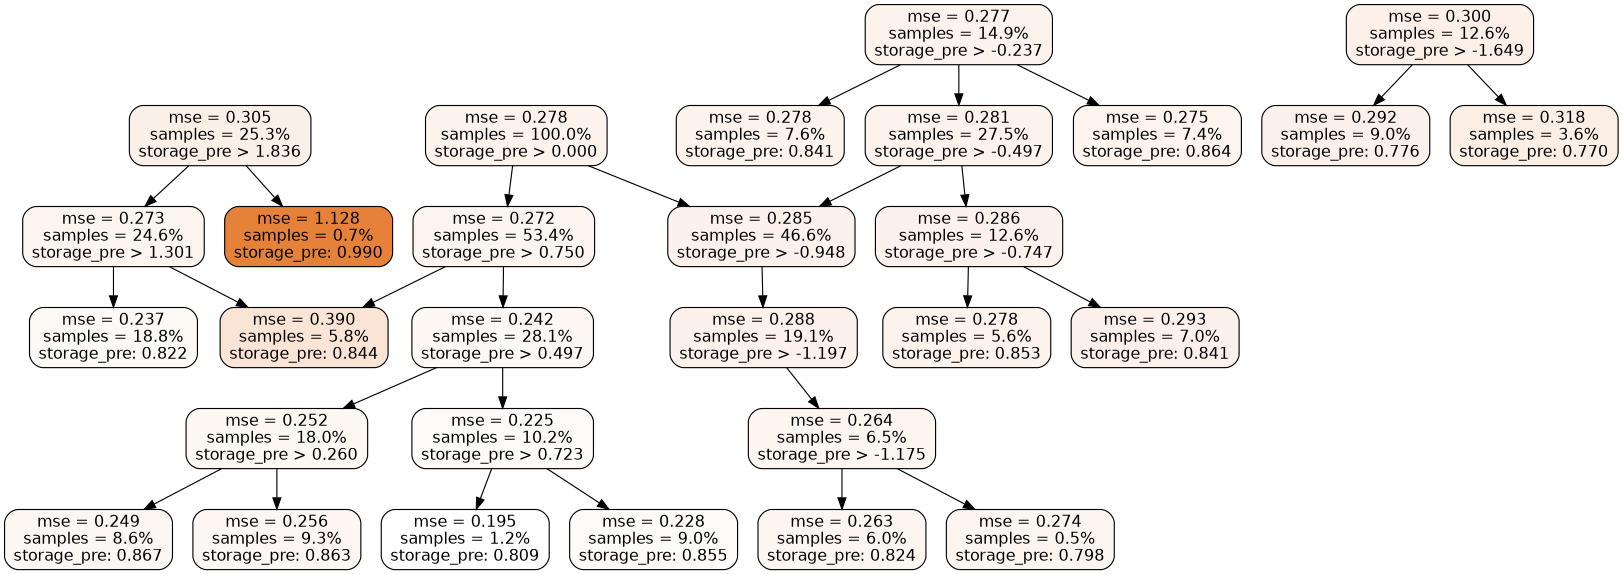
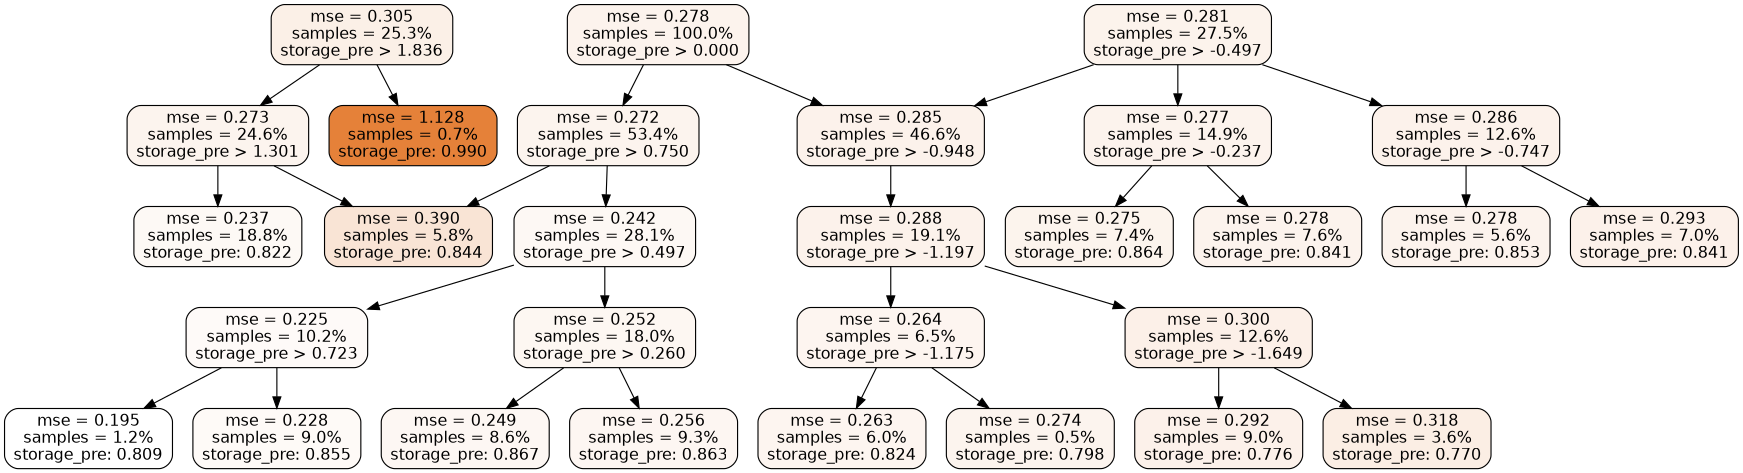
  digraph {
    node [color=black fillcolor="#fcf3ed" fontname=helvetica shape=rectangle style="filled, rounded"]
    edge [fontname=helvetica]
    n1 [label="mse = 0.278\nsamples = 100.0%\nstorage_pre > 0.000"]
    n2 [fillcolor="#fcf4ee" label="mse = 0.272\nsamples = 53.4%\nstorage_pre > 0.750"]
    n3 [fillcolor="#fcf2eb" label="mse = 0.285\nsamples = 46.6%\nstorage_pre > -0.948"]
    n4 [fillcolor="#fdf8f4" label="mse = 0.242\nsamples = 28.1%\nstorage_pre > 0.497"]
    n5 [fillcolor="#f9e4d5" label="mse = 0.390\nsamples = 5.8%\nstorage_pre: 0.844"]
    n6 [fillcolor="#fcf2eb" label="mse = 0.288\nsamples = 19.1%\nstorage_pre > -1.197"]
    n7 [fillcolor="#fefaf8" label="mse = 0.225\nsamples = 10.2%\nstorage_pre > 0.723"]
    n8 [fillcolor="#fdf7f2" label="mse = 0.252\nsamples = 18.0%\nstorage_pre > 0.260"]
    n9 [fillcolor="#fbf0e7" label="mse = 0.305\nsamples = 25.3%\nstorage_pre > 1.836"]
    n10 [fillcolor="#fcf4ee" label="mse = 0.273\nsamples = 24.6%\nstorage_pre > 1.301"]
    n11 [fillcolor="#e58139" label="mse = 1.128\nsamples = 0.7%\nstorage_pre: 0.990"]
    n12 [fillcolor="#fcf3ec" label="mse = 0.281\nsamples = 27.5%\nstorage_pre > -0.497"]
    n13 [label="mse = 0.277\nsamples = 14.9%\nstorage_pre > -0.237"]
    n14 [fillcolor="#fcf2eb" label="mse = 0.286\nsamples = 12.6%\nstorage_pre > -0.747"]
    n15 [fillcolor="#fdf5f0" label="mse = 0.264\nsamples = 6.5%\nstorage_pre > -1.175"]
    n16 [fillcolor="#fcf0e8" label="mse = 0.300\nsamples = 12.6%\nstorage_pre > -1.649"]
    n17 [fillcolor="#ffffff" label="mse = 0.195\nsamples = 1.2%\nstorage_pre: 0.809"]
    n18 [fillcolor="#fefaf7" label="mse = 0.228\nsamples = 9.0%\nstorage_pre: 0.855"]
    n19 [fillcolor="#fdf7f3" label="mse = 0.249\nsamples = 8.6%\nstorage_pre: 0.867"]
    n20 [fillcolor="#fdf6f2" label="mse = 0.256\nsamples = 9.3%\nstorage_pre: 0.863"]
    n21 [fillcolor="#fdf9f5" label="mse = 0.237\nsamples = 18.8%\nstorage_pre: 0.822"]
    n22 [fillcolor="#fcf4ed" label="mse = 0.275\nsamples = 7.4%\nstorage_pre: 0.864"]
    n23 [label="mse = 0.278\nsamples = 7.6%\nstorage_pre: 0.841"]
    n24 [label="mse = 0.278\nsamples = 5.6%\nstorage_pre: 0.853"]
    n25 [fillcolor="#fcf1ea" label="mse = 0.293\nsamples = 7.0%\nstorage_pre: 0.841"]
    n26 [fillcolor="#fdf5f0" label="mse = 0.263\nsamples = 6.0%\nstorage_pre: 0.824"]
    n27 [fillcolor="#fcf4ee" label="mse = 0.274\nsamples = 0.5%\nstorage_pre: 0.798"]
    n28 [fillcolor="#fcf1ea" label="mse = 0.292\nsamples = 9.0%\nstorage_pre: 0.776"]
    n29 [fillcolor="#fbeee4" label="mse = 0.318\nsamples = 3.6%\nstorage_pre: 0.770"]
    n1 -> n2
    n1 -> n3
    n2 -> n4
    n2 -> n5
    n3 -> n6
    n4 -> n7
    n4 -> n8
    n6 -> n15
+   n6 -> n16
    n7 -> n17
    n7 -> n18
    n8 -> n19
    n8 -> n20
    n9 -> n10
    n9 -> n11
    n10 -> n5
    n10 -> n21
    n12 -> n3
-   n13 -> n12
+   n12 -> n13
    n12 -> n14
    n13 -> n22
    n13 -> n23
    n14 -> n24
    n14 -> n25
    n15 -> n26
    n15 -> n27
    n16 -> n28
    n16 -> n29
  }
